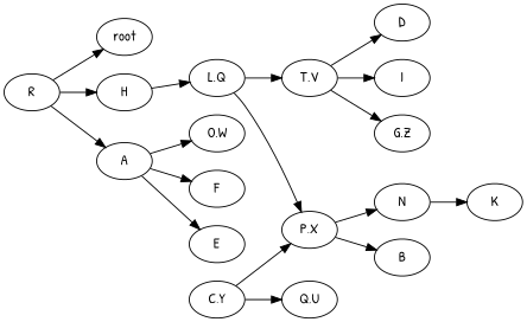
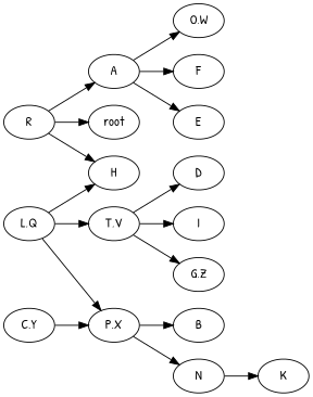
  strict digraph {
    fontname="Patrick Hand"
    rankdir=LR
    node [fontname="Patrick Hand"]
    edge [fontname="Patrick Hand"]
    n1 [label=root]
    n2 [label=R]
    n3 [label=H]
    n4 [label=A]
    n5 [label="L,Q"]
    n6 [label=E]
    n7 [label="O,W"]
    n8 [label=F]
    n9 [label="P,X"]
    n10 [label="T,V"]
    n11 [label=N]
    n12 [label=B]
    n13 [label="G,Z"]
    n14 [label=D]
    n15 [label=I]
    n16 [label=K]
    n17 [label="C,Y"]
-   n18 [label="Q,U"]
    n2 -> n1
    n2 -> n3
    n2 -> n4
-   n3 -> n5
+   n5 -> n3
    n4 -> n6
    n4 -> n7
    n4 -> n8
    n5 -> n9
    n5 -> n10
    n9 -> n11
    n9 -> n12
    n10 -> n13
    n10 -> n14
    n10 -> n15
    n11 -> n16
    n17 -> n9
-   n17 -> n18
  }
